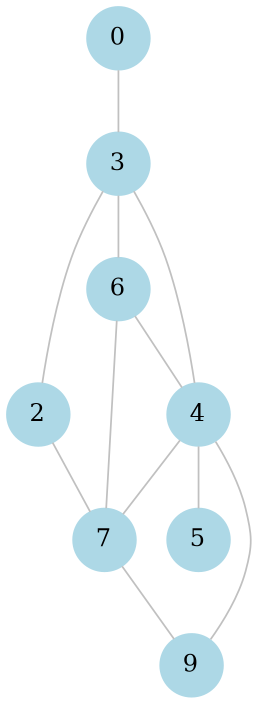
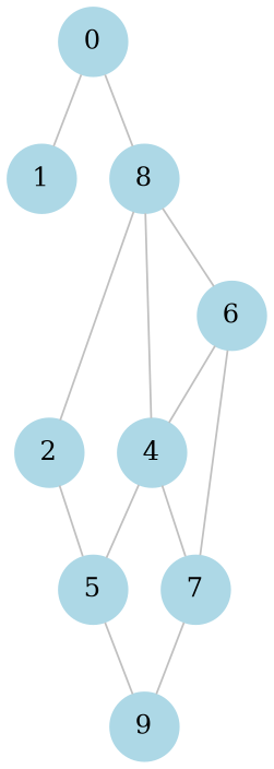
  graph {
    node [color=lightblue shape=circle style=filled]
    edge [color=silver]
    0
-   3
+   1
+   3 [label=8]
    2
    4
    6
    5
    7
    n9 [label=9]
+   0 -- 1
    0 -- 3
    3 -- 2
    3 -- 4
    3 -- 6
-   2 -- 7
+   2 -- 5
    4 -- 5
    4 -- 7
    6 -- 4
    6 -- 7
-   4 -- n9
+   5 -- n9
    7 -- n9
  }
